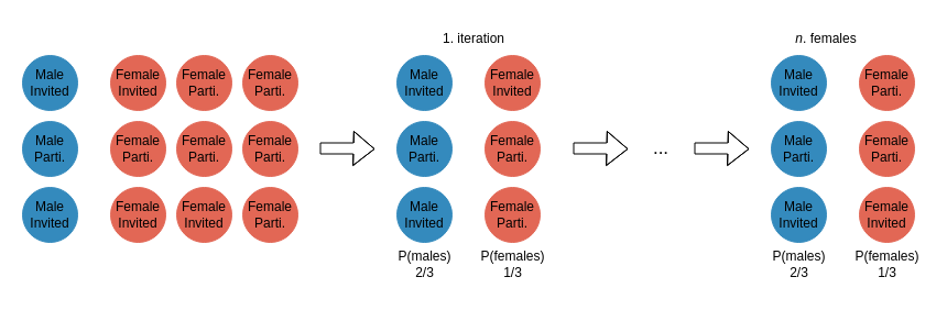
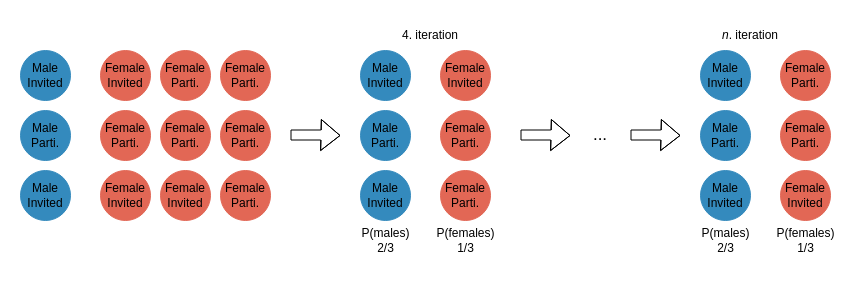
  <mxCell id="0" />
  <mxCell id="1" parent="0" />
  <mxCell id="2" value="Male&lt;br&gt;Invited" style="ellipse;whiteSpace=wrap;html=1;aspect=fixed;strokeColor=#348abd;fillColor=#348abd;" vertex="1" parent="1"><mxGeometry x="20" y="50" width="50" height="50" as="geometry" /></mxCell>
  <mxCell id="3" value="Female&lt;br&gt;Invited" style="ellipse;whiteSpace=wrap;html=1;aspect=fixed;strokeColor=#e26755;fillColor=#e26755;" vertex="1" parent="1"><mxGeometry x="100" y="50" width="50" height="50" as="geometry" /></mxCell>
  <mxCell id="4" value="Female&lt;br&gt;Parti." style="ellipse;whiteSpace=wrap;html=1;aspect=fixed;strokeColor=#e26755;fillColor=#e26755;" vertex="1" parent="1"><mxGeometry x="160" y="50" width="50" height="50" as="geometry" /></mxCell>
  <mxCell id="5" value="Female&lt;br&gt;Parti." style="ellipse;whiteSpace=wrap;html=1;aspect=fixed;strokeColor=#e26755;fillColor=#e26755;" vertex="1" parent="1"><mxGeometry x="220" y="50" width="50" height="50" as="geometry" /></mxCell>
  <mxCell id="6" value="Male&lt;br&gt;Parti." style="ellipse;whiteSpace=wrap;html=1;aspect=fixed;strokeColor=#348abd;fillColor=#348abd;" vertex="1" parent="1"><mxGeometry x="20" y="110" width="50" height="50" as="geometry" /></mxCell>
  <mxCell id="7" value="Female&lt;br&gt;Parti." style="ellipse;whiteSpace=wrap;html=1;aspect=fixed;strokeColor=#e26755;fillColor=#e26755;" vertex="1" parent="1"><mxGeometry x="160" y="110" width="50" height="50" as="geometry" /></mxCell>
  <mxCell id="8" value="Female&lt;br&gt;Parti." style="ellipse;whiteSpace=wrap;html=1;aspect=fixed;strokeColor=#e26755;fillColor=#e26755;" vertex="1" parent="1"><mxGeometry x="220" y="110" width="50" height="50" as="geometry" /></mxCell>
  <mxCell id="9" value="Male&lt;br&gt;Invited" style="ellipse;whiteSpace=wrap;html=1;aspect=fixed;strokeColor=#348abd;fillColor=#348abd;" vertex="1" parent="1"><mxGeometry x="20" y="170" width="50" height="50" as="geometry" /></mxCell>
  <mxCell id="10" value="Female&lt;br&gt;Invited" style="ellipse;whiteSpace=wrap;html=1;aspect=fixed;strokeColor=#e26755;fillColor=#e26755;" vertex="1" parent="1"><mxGeometry x="100" y="170" width="50" height="50" as="geometry" /></mxCell>
  <mxCell id="11" value="Female&lt;br&gt;Parti." style="ellipse;whiteSpace=wrap;html=1;aspect=fixed;strokeColor=#e26755;fillColor=#e26755;" vertex="1" parent="1"><mxGeometry x="220" y="170" width="50" height="50" as="geometry" /></mxCell>
  <mxCell id="12" value="Female&lt;br&gt;Parti." style="ellipse;whiteSpace=wrap;html=1;aspect=fixed;strokeColor=#e26755;fillColor=#e26755;" vertex="1" parent="1"><mxGeometry x="100" y="110" width="50" height="50" as="geometry" /></mxCell>
  <mxCell id="13" value="Female&lt;br&gt;Invited" style="ellipse;whiteSpace=wrap;html=1;aspect=fixed;strokeColor=#e26755;fillColor=#e26755;" vertex="1" parent="1"><mxGeometry x="160" y="170" width="50" height="50" as="geometry" /></mxCell>
  <mxCell id="14" value="" style="shape=flexArrow;endArrow=classic;html=1;rounded=0;" edge="1" parent="1"><mxGeometry width="50" height="50" relative="1" as="geometry"><mxPoint x="290" y="134.5" as="sourcePoint" /><mxPoint x="340" y="135" as="targetPoint" /><Array as="points"><mxPoint x="320" y="134.5" /></Array></mxGeometry></mxCell>
  <mxCell id="15" value="Male&lt;br&gt;Invited" style="ellipse;whiteSpace=wrap;html=1;aspect=fixed;strokeColor=#348abd;fillColor=#348abd;" vertex="1" parent="1"><mxGeometry x="360" y="50" width="50" height="50" as="geometry" /></mxCell>
  <mxCell id="16" value="Female&lt;br&gt;Invited" style="ellipse;whiteSpace=wrap;html=1;aspect=fixed;strokeColor=#e26755;fillColor=#e26755;" vertex="1" parent="1"><mxGeometry x="440" y="50" width="50" height="50" as="geometry" /></mxCell>
  <mxCell id="17" value="Male&lt;br&gt;Parti." style="ellipse;whiteSpace=wrap;html=1;aspect=fixed;strokeColor=#348abd;fillColor=#348abd;" vertex="1" parent="1"><mxGeometry x="360" y="110" width="50" height="50" as="geometry" /></mxCell>
  <mxCell id="18" value="Male&lt;br&gt;Invited" style="ellipse;whiteSpace=wrap;html=1;aspect=fixed;strokeColor=#348abd;fillColor=#348abd;" vertex="1" parent="1"><mxGeometry x="360" y="170" width="50" height="50" as="geometry" /></mxCell>
  <mxCell id="19" value="Female&lt;br&gt;Parti." style="ellipse;whiteSpace=wrap;html=1;aspect=fixed;strokeColor=#e26755;fillColor=#e26755;" vertex="1" parent="1"><mxGeometry x="440" y="110" width="50" height="50" as="geometry" /></mxCell>
  <mxCell id="20" value="Female&lt;br&gt;Parti." style="ellipse;whiteSpace=wrap;html=1;aspect=fixed;strokeColor=#e26755;fillColor=#e26755;" vertex="1" parent="1"><mxGeometry x="440" y="170" width="50" height="50" as="geometry" /></mxCell>
  <mxCell id="21" value="Male&lt;br&gt;Invited" style="ellipse;whiteSpace=wrap;html=1;aspect=fixed;strokeColor=#348abd;fillColor=#348abd;" vertex="1" parent="1"><mxGeometry x="700" y="50" width="50" height="50" as="geometry" /></mxCell>
  <mxCell id="22" value="Female&lt;br&gt;Invited" style="ellipse;whiteSpace=wrap;html=1;aspect=fixed;strokeColor=#e26755;fillColor=#e26755;" vertex="1" parent="1"><mxGeometry x="780" y="170" width="50" height="50" as="geometry" /></mxCell>
  <mxCell id="23" value="Male&lt;br&gt;Parti." style="ellipse;whiteSpace=wrap;html=1;aspect=fixed;strokeColor=#348abd;fillColor=#348abd;" vertex="1" parent="1"><mxGeometry x="700" y="110" width="50" height="50" as="geometry" /></mxCell>
  <mxCell id="24" value="Male&lt;br&gt;Invited" style="ellipse;whiteSpace=wrap;html=1;aspect=fixed;strokeColor=#348abd;fillColor=#348abd;" vertex="1" parent="1"><mxGeometry x="700" y="170" width="50" height="50" as="geometry" /></mxCell>
  <mxCell id="25" value="Female&lt;br&gt;Parti." style="ellipse;whiteSpace=wrap;html=1;aspect=fixed;strokeColor=#e26755;fillColor=#e26755;" vertex="1" parent="1"><mxGeometry x="780" y="110" width="50" height="50" as="geometry" /></mxCell>
  <mxCell id="26" value="Female&lt;br&gt;Parti." style="ellipse;whiteSpace=wrap;html=1;aspect=fixed;strokeColor=#e26755;fillColor=#e26755;" vertex="1" parent="1"><mxGeometry x="780" y="50" width="50" height="50" as="geometry" /></mxCell>
- <mxCell id="27" value="1. iteration" style="text;html=1;strokeColor=none;fillColor=none;align=center;verticalAlign=middle;whiteSpace=wrap;rounded=0;" vertex="1" parent="1"><mxGeometry x="390" width="80" height="30" as="geometry" y="20" /></mxCell>
- <mxCell id="28" value="&lt;i&gt;n&lt;/i&gt;. females" style="text;html=1;strokeColor=none;fillColor=none;align=center;verticalAlign=middle;whiteSpace=wrap;rounded=0;" vertex="1" parent="1"><mxGeometry x="710" width="80" height="30" as="geometry" y="20" /></mxCell>
+ <mxCell id="27" value="4. iteration" style="text;html=1;strokeColor=none;fillColor=none;align=center;verticalAlign=middle;whiteSpace=wrap;rounded=0;" vertex="1" parent="1"><mxGeometry x="390" width="80" height="30" as="geometry" y="20" /></mxCell>
+ <mxCell id="28" value="&lt;i&gt;n&lt;/i&gt;. iteration" style="text;html=1;strokeColor=none;fillColor=none;align=center;verticalAlign=middle;whiteSpace=wrap;rounded=0;" vertex="1" parent="1"><mxGeometry x="710" width="80" height="30" as="geometry" y="20" /></mxCell>
  <mxCell id="29" value="" style="shape=flexArrow;endArrow=classic;html=1;rounded=0;" edge="1" parent="1"><mxGeometry width="50" height="50" relative="1" as="geometry"><mxPoint x="520" y="134.5" as="sourcePoint" /><mxPoint x="570" y="135" as="targetPoint" /><Array as="points"><mxPoint x="550" y="134.5" /></Array></mxGeometry></mxCell>
  <mxCell id="30" value="&lt;font style=&quot;font-size: 17px;&quot;&gt;...&lt;/font&gt;" style="text;html=1;strokeColor=none;fillColor=none;align=center;verticalAlign=middle;whiteSpace=wrap;rounded=0;" vertex="1" parent="1"><mxGeometry x="560" y="120" width="80" height="30" as="geometry" /></mxCell>
  <mxCell id="31" value="" style="shape=flexArrow;endArrow=classic;html=1;rounded=0;" edge="1" parent="1"><mxGeometry width="50" height="50" relative="1" as="geometry"><mxPoint x="630" y="134.5" as="sourcePoint" /><mxPoint x="680" y="135" as="targetPoint" /><Array as="points"><mxPoint x="660" y="134.5" /></Array></mxGeometry></mxCell>
  <mxCell id="32" value="P(males)&lt;br&gt;2/3" style="text;html=1;strokeColor=none;fillColor=none;align=center;verticalAlign=middle;whiteSpace=wrap;rounded=0;" vertex="1" parent="1"><mxGeometry x="352.5" y="220" width="65" height="40" as="geometry" /></mxCell>
  <mxCell id="33" value="P(females)&lt;br&gt;1/3" style="text;html=1;strokeColor=none;fillColor=none;align=center;verticalAlign=middle;whiteSpace=wrap;rounded=0;" vertex="1" parent="1"><mxGeometry x="432.5" y="220" width="65" height="40" as="geometry" /></mxCell>
  <mxCell id="34" value="P(females)&lt;br&gt;1/3" style="text;html=1;strokeColor=none;fillColor=none;align=center;verticalAlign=middle;whiteSpace=wrap;rounded=0;" vertex="1" parent="1"><mxGeometry x="772.5" y="220" width="65" height="40" as="geometry" /></mxCell>
  <mxCell id="35" value="P(males)&lt;br&gt;2/3" style="text;html=1;strokeColor=none;fillColor=none;align=center;verticalAlign=middle;whiteSpace=wrap;rounded=0;" vertex="1" parent="1"><mxGeometry x="692.5" y="220" width="65" height="40" as="geometry" /></mxCell>
